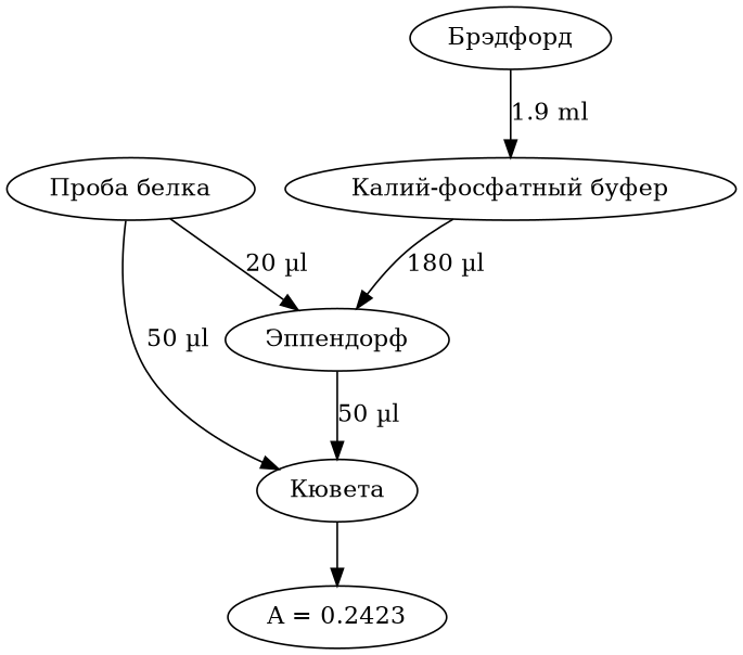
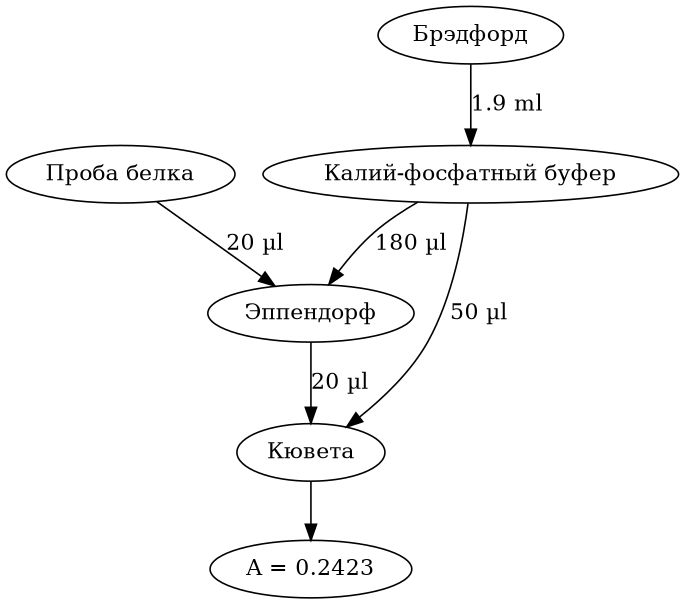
  digraph {
    fontname="DejaVu Serif"
    node [fontname="DejaVu Serif"]
    edge [fontname="DejaVu Serif"]
    n1 [label="Проба белка"]
    n2 [label="Эппендорф"]
    n3 [label="Кювета"]
    n4 [label="Калий-фосфатный буфер"]
    n5 [label="A = 0.2423"]
    n6 [label="Брэдфорд"]
    n1 -> n2 [label="20 µl"]
-   n2 -> n3 [label="50 µl"]
+   n2 -> n3 [label="20 µl"]
    n3 -> n5
    n4 -> n2 [label="180 µl"]
-   n1 -> n3 [label="50 µl"]
+   n4 -> n3 [label="50 µl"]
    n6 -> n4 [label="1.9 ml"]
  }
